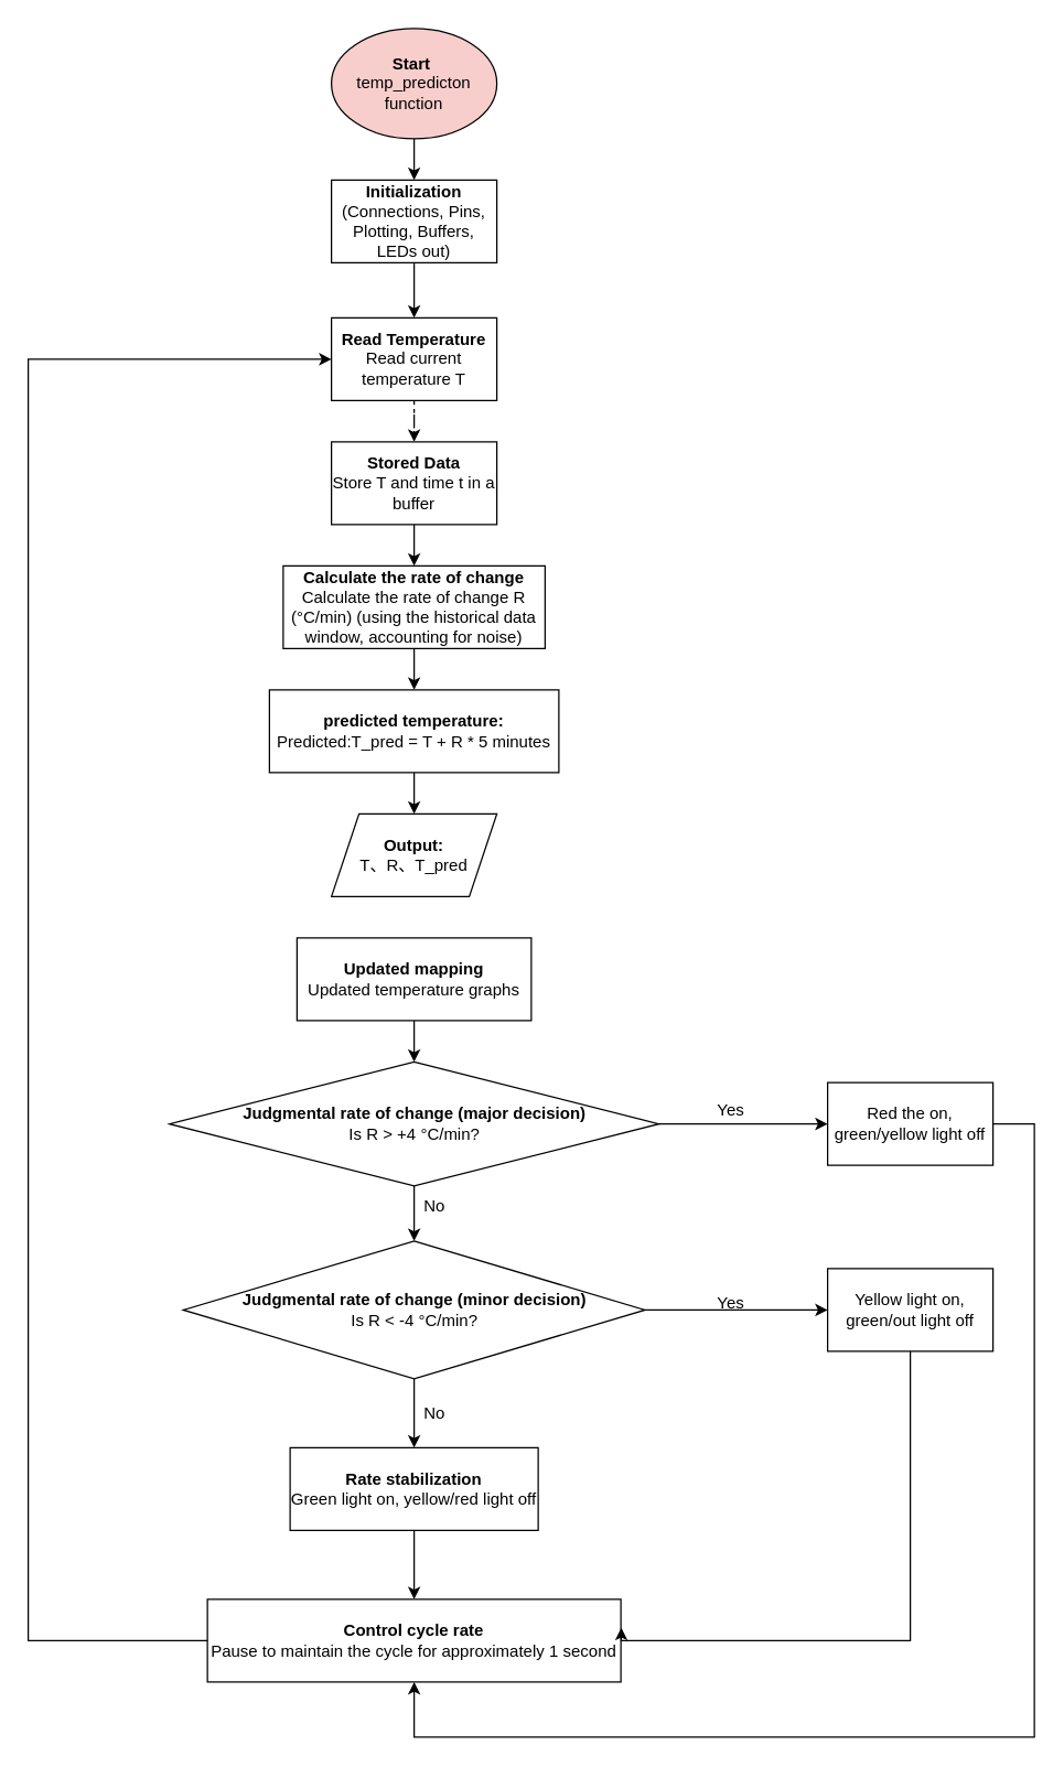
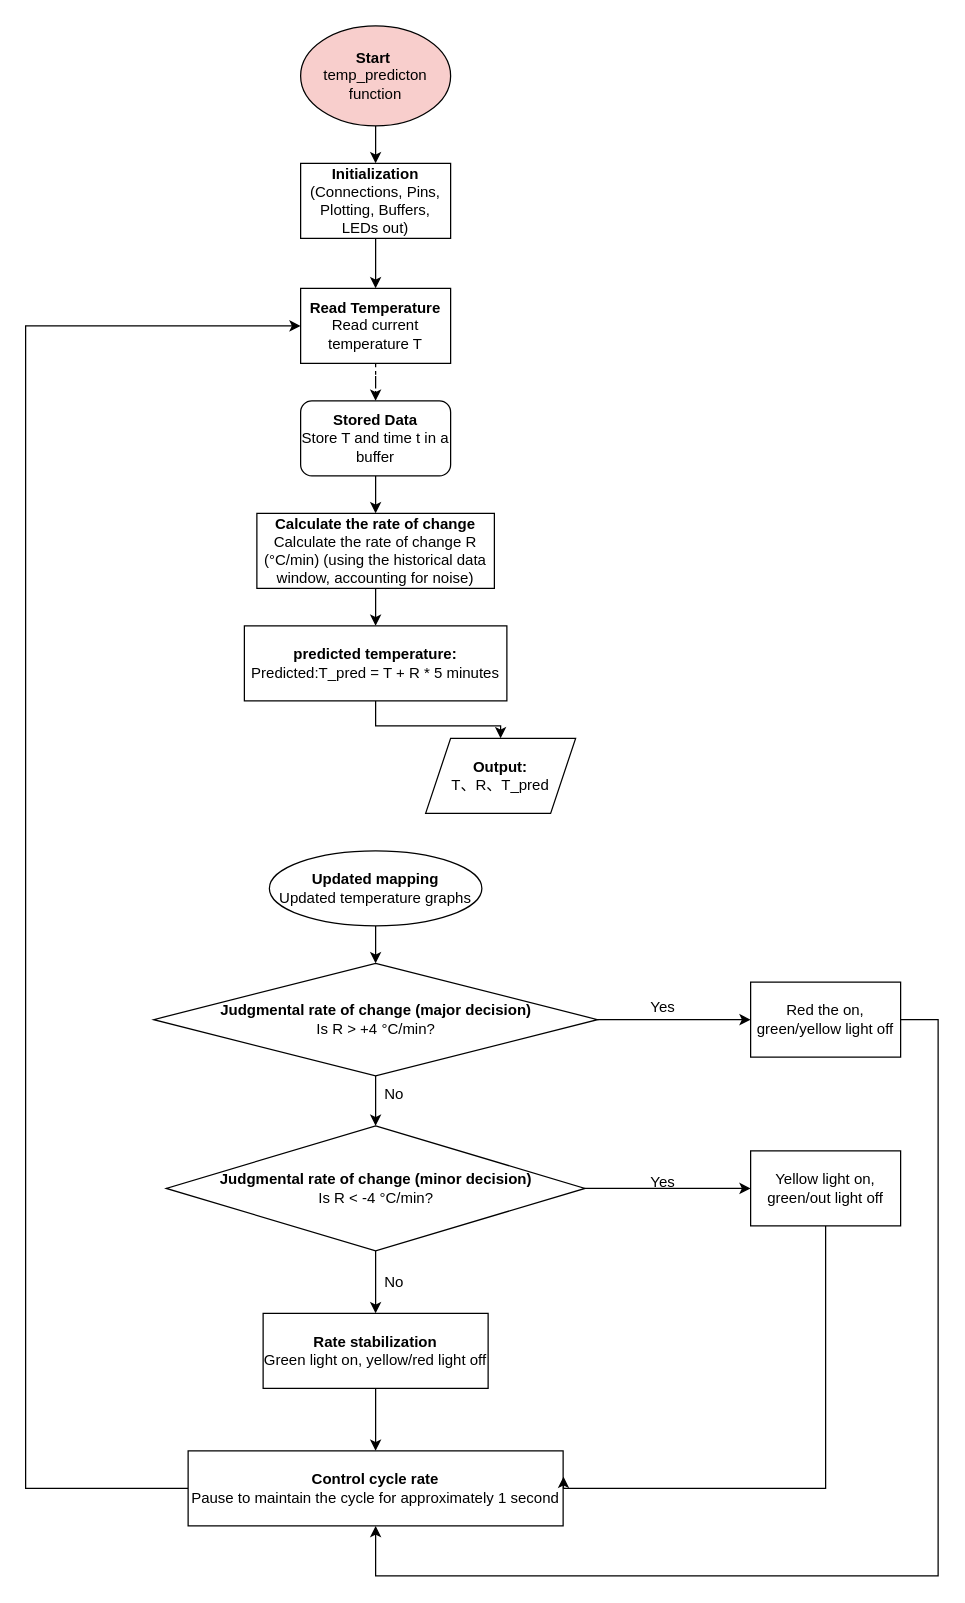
  <mxCell id="0" />
  <mxCell id="1" parent="0" />
  <mxCell id="2" value="" style="edgeStyle=orthogonalEdgeStyle;rounded=0;orthogonalLoop=1;jettySize=auto;html=1;" edge="1" parent="1" source="3" target="5"><mxGeometry relative="1" as="geometry" /></mxCell>
  <mxCell id="3" value="&lt;b&gt;Start&amp;nbsp;&lt;/b&gt;&lt;div&gt;temp_predicton function&lt;/div&gt;" style="ellipse;whiteSpace=wrap;html=1;fillColor=#f8cecc;" vertex="1" parent="1"><mxGeometry x="240" y="20" width="120" height="80" as="geometry" /></mxCell>
  <mxCell id="4" value="" style="edgeStyle=orthogonalEdgeStyle;rounded=0;orthogonalLoop=1;jettySize=auto;html=1;" edge="1" parent="1" source="5" target="7"><mxGeometry relative="1" as="geometry" /></mxCell>
  <mxCell id="5" value="&lt;b&gt;Initialization &lt;/b&gt;(Connections, Pins, Plotting, Buffers, LEDs out)" style="rounded=0;whiteSpace=wrap;html=1;" vertex="1" parent="1"><mxGeometry x="240" y="130" width="120" height="60" as="geometry" /></mxCell>
  <mxCell id="6" value="" style="edgeStyle=orthogonalEdgeStyle;rounded=0;orthogonalLoop=1;jettySize=auto;html=1;dashed=1;" edge="1" parent="1" source="7" target="9"><mxGeometry relative="1" as="geometry" /></mxCell>
  <mxCell id="7" value="&lt;div&gt;&lt;span style=&quot;background-color: transparent; color: light-dark(rgb(0, 0, 0), rgb(255, 255, 255));&quot;&gt;&lt;b&gt;Read Temperature&lt;/b&gt;&lt;/span&gt;&lt;/div&gt;&lt;div&gt;&lt;span style=&quot;background-color: transparent; color: light-dark(rgb(0, 0, 0), rgb(255, 255, 255));&quot;&gt;Read current temperature T&lt;/span&gt;&lt;/div&gt;" style="rounded=0;whiteSpace=wrap;html=1;" vertex="1" parent="1"><mxGeometry x="240" y="230" width="120" height="60" as="geometry" /></mxCell>
  <mxCell id="8" value="" style="edgeStyle=orthogonalEdgeStyle;rounded=0;orthogonalLoop=1;jettySize=auto;html=1;" edge="1" parent="1" source="9" target="11"><mxGeometry relative="1" as="geometry" /></mxCell>
- <mxCell id="9" value="&lt;b&gt;Stored Data&lt;/b&gt;&lt;div&gt;Store T and time t in a buffer&lt;/div&gt;" style="rounded=0;whiteSpace=wrap;html=1;" vertex="1" parent="1"><mxGeometry x="240" y="320" width="120" height="60" as="geometry" /></mxCell>
+ <mxCell id="9" value="&lt;b&gt;Stored Data&lt;/b&gt;&lt;div&gt;Store T and time t in a buffer&lt;/div&gt;" style="whiteSpace=wrap;html=1;rounded=1;" vertex="1" parent="1"><mxGeometry x="240" y="320" width="120" height="60" as="geometry" /></mxCell>
  <mxCell id="10" value="" style="edgeStyle=orthogonalEdgeStyle;rounded=0;orthogonalLoop=1;jettySize=auto;html=1;" edge="1" parent="1" source="11" target="13"><mxGeometry relative="1" as="geometry" /></mxCell>
  <mxCell id="11" value="&lt;b&gt;Calculate the rate of change&lt;/b&gt;&lt;div&gt;Calculate the rate of change R (°C/min) (using the historical data window, accounting for noise)&lt;/div&gt;" style="rounded=0;whiteSpace=wrap;html=1;" vertex="1" parent="1"><mxGeometry x="205" y="410" width="190" height="60" as="geometry" /></mxCell>
  <mxCell id="12" value="" style="edgeStyle=orthogonalEdgeStyle;rounded=0;orthogonalLoop=1;jettySize=auto;html=1;" edge="1" parent="1" source="13" target="14"><mxGeometry relative="1" as="geometry" /></mxCell>
  <mxCell id="13" value="&lt;b&gt;predicted temperature:&lt;/b&gt;&lt;div&gt;&lt;span style=&quot;background-color: transparent; color: light-dark(rgb(0, 0, 0), rgb(255, 255, 255));&quot;&gt;Predicted:&lt;/span&gt;T_pred = T + R * 5 minutes&lt;/div&gt;" style="rounded=0;whiteSpace=wrap;html=1;" vertex="1" parent="1"><mxGeometry x="195" y="500" width="210" height="60" as="geometry" /></mxCell>
- <mxCell id="14" value="&lt;b&gt;Output:&lt;/b&gt;&lt;div&gt;T、R、T_pred&lt;/div&gt;" style="shape=parallelogram;perimeter=parallelogramPerimeter;whiteSpace=wrap;html=1;fixedSize=1;" vertex="1" parent="1"><mxGeometry x="240" y="590" width="120" height="60" as="geometry" /></mxCell>
+ <mxCell id="14" value="&lt;b&gt;Output:&lt;/b&gt;&lt;div&gt;T、R、T_pred&lt;/div&gt;" style="shape=parallelogram;perimeter=parallelogramPerimeter;whiteSpace=wrap;html=1;fixedSize=1;" vertex="1" parent="1"><mxGeometry x="340" y="590" width="120" height="60" as="geometry" /></mxCell>
  <mxCell id="15" value="" style="edgeStyle=orthogonalEdgeStyle;rounded=0;orthogonalLoop=1;jettySize=auto;html=1;" edge="1" parent="1" source="16" target="19"><mxGeometry relative="1" as="geometry" /></mxCell>
- <mxCell id="16" value="&lt;div&gt;&lt;span style=&quot;background-color: transparent;&quot;&gt;&lt;b&gt;Updated mapping&lt;/b&gt;&lt;/span&gt;&lt;/div&gt;&lt;div&gt;&lt;span style=&quot;background-color: transparent; color: light-dark(rgb(0, 0, 0), rgb(255, 255, 255));&quot;&gt;Updated temperature graphs&lt;/span&gt;&lt;/div&gt;" style="rounded=0;whiteSpace=wrap;html=1;" vertex="1" parent="1"><mxGeometry x="215" y="680" width="170" height="60" as="geometry" /></mxCell>
+ <mxCell id="16" value="&lt;div&gt;&lt;span style=&quot;background-color: transparent;&quot;&gt;&lt;b&gt;Updated mapping&lt;/b&gt;&lt;/span&gt;&lt;/div&gt;&lt;div&gt;&lt;span style=&quot;background-color: transparent; color: light-dark(rgb(0, 0, 0), rgb(255, 255, 255));&quot;&gt;Updated temperature graphs&lt;/span&gt;&lt;/div&gt;" style="ellipse;whiteSpace=wrap;html=1;" vertex="1" parent="1"><mxGeometry x="215" y="680" width="170" height="60" as="geometry" /></mxCell>
  <mxCell id="17" value="" style="edgeStyle=orthogonalEdgeStyle;rounded=0;orthogonalLoop=1;jettySize=auto;html=1;" edge="1" parent="1" source="19" target="24"><mxGeometry relative="1" as="geometry" /></mxCell>
  <mxCell id="18" style="edgeStyle=orthogonalEdgeStyle;rounded=0;orthogonalLoop=1;jettySize=auto;html=1;entryX=0;entryY=0.5;entryDx=0;entryDy=0;" edge="1" parent="1" source="19" target="21"><mxGeometry relative="1" as="geometry" /></mxCell>
  <mxCell id="19" value="&lt;b&gt;Judgmental rate of change (major decision)&lt;/b&gt;&lt;div&gt;Is R &amp;gt; +4 °C/min?&lt;/div&gt;" style="rhombus;whiteSpace=wrap;html=1;" vertex="1" parent="1"><mxGeometry x="122.5" y="770" width="355" height="90" as="geometry" /></mxCell>
  <mxCell id="20" style="edgeStyle=orthogonalEdgeStyle;rounded=0;orthogonalLoop=1;jettySize=auto;html=1;entryX=0.5;entryY=1;entryDx=0;entryDy=0;" edge="1" parent="1" source="21" target="29"><mxGeometry relative="1" as="geometry"><Array as="points"><mxPoint x="750" y="815" /><mxPoint x="750" y="1260" /><mxPoint x="300" y="1260" /></Array></mxGeometry></mxCell>
  <mxCell id="21" value="Red the on, green/yellow light off" style="rounded=0;whiteSpace=wrap;html=1;" vertex="1" parent="1"><mxGeometry x="600" y="785" width="120" height="60" as="geometry" /></mxCell>
  <mxCell id="22" value="" style="edgeStyle=orthogonalEdgeStyle;rounded=0;orthogonalLoop=1;jettySize=auto;html=1;" edge="1" parent="1" source="24" target="27"><mxGeometry relative="1" as="geometry" /></mxCell>
  <mxCell id="23" style="edgeStyle=orthogonalEdgeStyle;rounded=0;orthogonalLoop=1;jettySize=auto;html=1;" edge="1" parent="1" source="24" target="25"><mxGeometry relative="1" as="geometry" /></mxCell>
  <mxCell id="24" value="&lt;b&gt;Judgmental rate of change (minor decision)&lt;/b&gt;&lt;div&gt;Is R &amp;lt; -4 °C/min?&lt;/div&gt;" style="rhombus;whiteSpace=wrap;html=1;" vertex="1" parent="1"><mxGeometry x="132.5" y="900" width="335" height="100" as="geometry" /></mxCell>
  <mxCell id="25" value="Yellow light on, green/out light off" style="rounded=0;whiteSpace=wrap;html=1;" vertex="1" parent="1"><mxGeometry x="600" y="920" width="120" height="60" as="geometry" /></mxCell>
  <mxCell id="26" value="" style="edgeStyle=orthogonalEdgeStyle;rounded=0;orthogonalLoop=1;jettySize=auto;html=1;" edge="1" parent="1" source="27" target="29"><mxGeometry relative="1" as="geometry" /></mxCell>
  <mxCell id="27" value="&lt;b&gt;Rate stabilization&lt;/b&gt;&lt;div&gt;Green light on, yellow/red light off&lt;/div&gt;" style="rounded=0;whiteSpace=wrap;html=1;" vertex="1" parent="1"><mxGeometry x="210" y="1050" width="180" height="60" as="geometry" /></mxCell>
  <mxCell id="28" style="edgeStyle=orthogonalEdgeStyle;rounded=0;orthogonalLoop=1;jettySize=auto;html=1;entryX=0;entryY=0.5;entryDx=0;entryDy=0;" edge="1" parent="1" source="29" target="7"><mxGeometry relative="1" as="geometry"><Array as="points"><mxPoint x="20" y="1190" /><mxPoint x="20" y="260" /></Array></mxGeometry></mxCell>
  <mxCell id="29" value="&lt;b&gt;Control cycle rate&lt;/b&gt;&lt;div&gt;Pause to maintain the cycle for approximately 1 second&lt;/div&gt;" style="rounded=0;whiteSpace=wrap;html=1;" vertex="1" parent="1"><mxGeometry x="150" y="1160" width="300" height="60" as="geometry" /></mxCell>
  <mxCell id="30" value="Yes" style="text;strokeColor=none;align=center;fillColor=none;html=1;verticalAlign=middle;whiteSpace=wrap;rounded=0;" vertex="1" parent="1"><mxGeometry x="500" y="790" width="60" height="30" as="geometry" /></mxCell>
  <mxCell id="31" value="Yes" style="text;strokeColor=none;align=center;fillColor=none;html=1;verticalAlign=middle;whiteSpace=wrap;rounded=0;" vertex="1" parent="1"><mxGeometry x="500" y="930" width="60" height="30" as="geometry" /></mxCell>
  <mxCell id="32" value="No" style="text;strokeColor=none;align=center;fillColor=none;html=1;verticalAlign=middle;whiteSpace=wrap;rounded=0;" vertex="1" parent="1"><mxGeometry x="285" y="860" width="60" height="30" as="geometry" /></mxCell>
  <mxCell id="33" value="No" style="text;strokeColor=none;align=center;fillColor=none;html=1;verticalAlign=middle;whiteSpace=wrap;rounded=0;" vertex="1" parent="1"><mxGeometry x="285" y="1010" width="60" height="30" as="geometry" /></mxCell>
  <mxCell id="34" style="edgeStyle=orthogonalEdgeStyle;rounded=0;orthogonalLoop=1;jettySize=auto;html=1;entryX=1.001;entryY=0.345;entryDx=0;entryDy=0;entryPerimeter=0;" edge="1" parent="1" source="25" target="29"><mxGeometry relative="1" as="geometry"><Array as="points"><mxPoint x="660" y="1190" /><mxPoint x="450" y="1190" /></Array></mxGeometry></mxCell>
